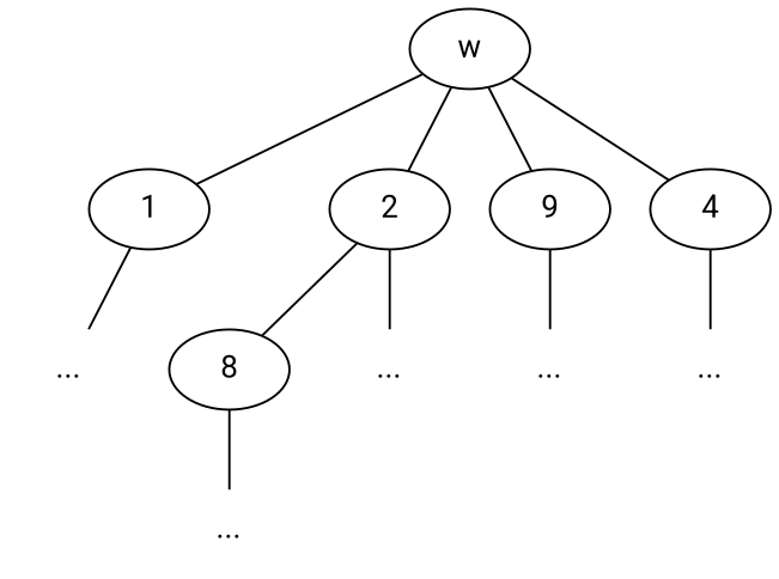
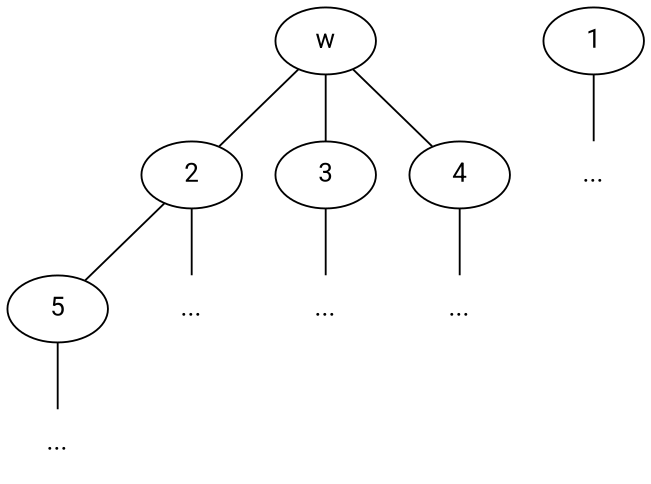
  graph {
    fontname=Roboto
    node [fontname=Roboto shape=ellipse]
    edge [fontname=Roboto]
    n1 [label=w]
    n2 [label=1]
    n3 [label=2]
-   n4 [label=9]
+   n4 [label=3]
    n5 [label=4]
    n6 [label="..." shape=none]
-   n7 [label=8]
+   n7 [label=5]
    n8 [label="..." shape=none]
    n9 [label="..." shape=none]
    n10 [label="..." shape=none]
    n11 [label="..." shape=none]
-   n1 -- n2
    n1 -- n3
    n1 -- n4
    n1 -- n5
    n2 -- n6
    n3 -- n7
    n3 -- n8
    n4 -- n9
    n5 -- n10
    n7 -- n11
  }
